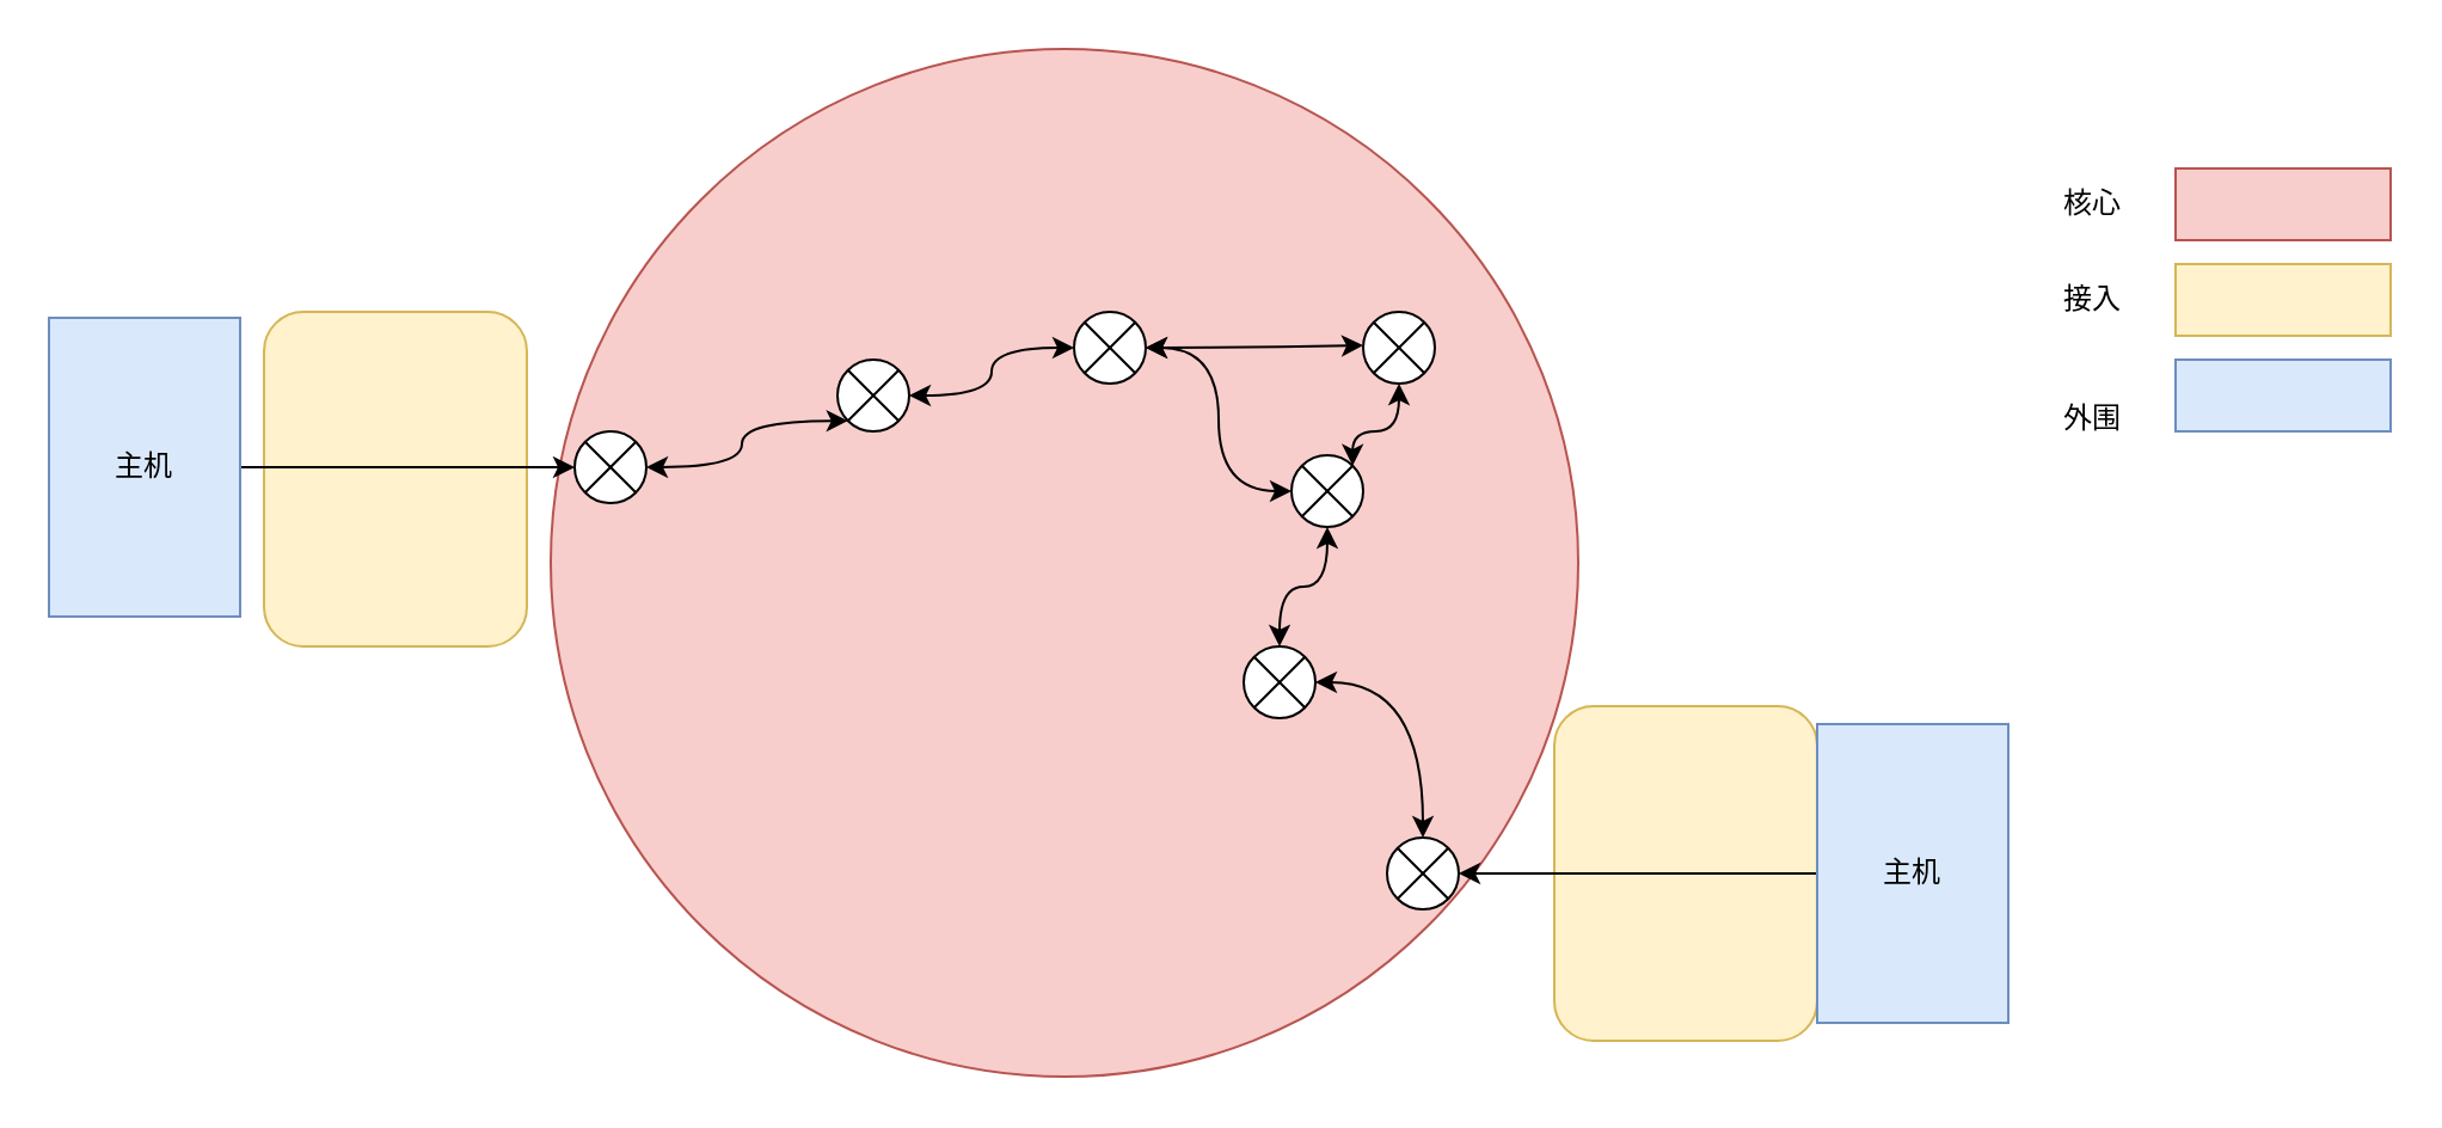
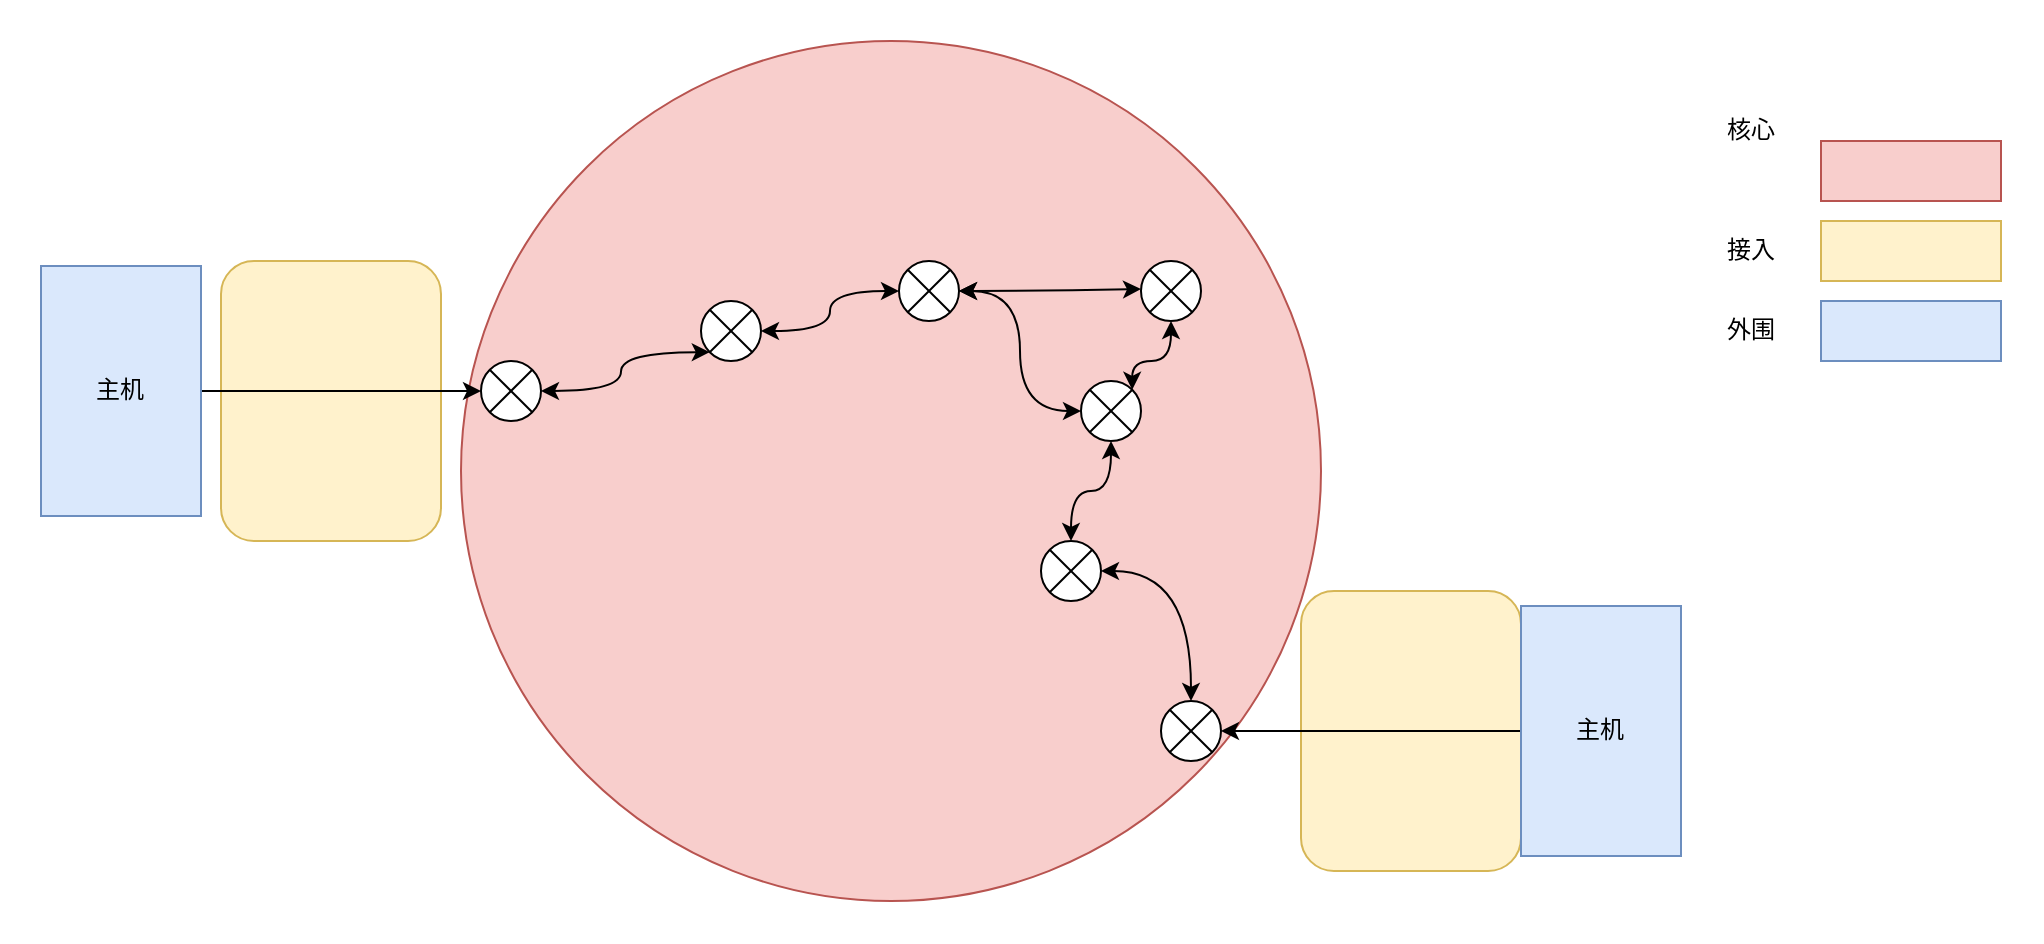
  <mxCell id="0" />
  <mxCell id="1" parent="0" />
  <mxCell id="2" value="" style="rounded=1;whiteSpace=wrap;html=1;fillColor=#fff2cc;strokeColor=#d6b656;" vertex="1" parent="1"><mxGeometry x="650" y="295" width="110" height="140" as="geometry" /></mxCell>
  <mxCell id="3" value="" style="rounded=1;whiteSpace=wrap;html=1;fillColor=#fff2cc;strokeColor=#d6b656;" vertex="1" parent="1"><mxGeometry x="110" y="130" width="110" height="140" as="geometry" /></mxCell>
  <mxCell id="4" value="" style="ellipse;whiteSpace=wrap;html=1;aspect=fixed;fillColor=#f8cecc;strokeColor=#b85450;" vertex="1" parent="1"><mxGeometry x="230" y="20" width="430" height="430" as="geometry" /></mxCell>
  <mxCell id="5" style="edgeStyle=orthogonalEdgeStyle;orthogonalLoop=1;jettySize=auto;html=1;entryX=0;entryY=1;entryDx=0;entryDy=0;startArrow=classic;startFill=1;curved=1;" edge="1" parent="1" source="6" target="8"><mxGeometry relative="1" as="geometry" /></mxCell>
  <mxCell id="6" value="" style="shape=sumEllipse;perimeter=ellipsePerimeter;whiteSpace=wrap;html=1;backgroundOutline=1;" vertex="1" parent="1"><mxGeometry x="240" y="180" width="30" height="30" as="geometry" /></mxCell>
  <mxCell id="7" style="edgeStyle=orthogonalEdgeStyle;orthogonalLoop=1;jettySize=auto;html=1;entryX=0;entryY=0.5;entryDx=0;entryDy=0;startArrow=classic;startFill=1;curved=1;" edge="1" parent="1" source="8" target="15"><mxGeometry relative="1" as="geometry" /></mxCell>
  <mxCell id="8" value="" style="shape=sumEllipse;perimeter=ellipsePerimeter;whiteSpace=wrap;html=1;backgroundOutline=1;" vertex="1" parent="1"><mxGeometry x="350" y="150" width="30" height="30" as="geometry" /></mxCell>
  <mxCell id="9" style="edgeStyle=orthogonalEdgeStyle;orthogonalLoop=1;jettySize=auto;html=1;entryX=0.5;entryY=0;entryDx=0;entryDy=0;startArrow=classic;startFill=1;curved=1;" edge="1" parent="1" source="10" target="11"><mxGeometry relative="1" as="geometry" /></mxCell>
  <mxCell id="10" value="" style="shape=sumEllipse;perimeter=ellipsePerimeter;whiteSpace=wrap;html=1;backgroundOutline=1;" vertex="1" parent="1"><mxGeometry x="520" y="270" width="30" height="30" as="geometry" /></mxCell>
  <mxCell id="11" value="" style="shape=sumEllipse;perimeter=ellipsePerimeter;whiteSpace=wrap;html=1;backgroundOutline=1;" vertex="1" parent="1"><mxGeometry x="580" y="350" width="30" height="30" as="geometry" /></mxCell>
  <mxCell id="12" style="edgeStyle=orthogonalEdgeStyle;orthogonalLoop=1;jettySize=auto;html=1;entryX=0.5;entryY=0;entryDx=0;entryDy=0;curved=1;startArrow=classic;startFill=1;" edge="1" parent="1" source="13" target="10"><mxGeometry relative="1" as="geometry" /></mxCell>
  <mxCell id="13" value="" style="shape=sumEllipse;perimeter=ellipsePerimeter;whiteSpace=wrap;html=1;backgroundOutline=1;" vertex="1" parent="1"><mxGeometry x="540" y="190" width="30" height="30" as="geometry" /></mxCell>
  <mxCell id="14" style="edgeStyle=orthogonalEdgeStyle;orthogonalLoop=1;jettySize=auto;html=1;entryX=0;entryY=0.5;entryDx=0;entryDy=0;curved=1;startArrow=classic;startFill=1;" edge="1" parent="1" source="15" target="13"><mxGeometry relative="1" as="geometry" /></mxCell>
  <mxCell id="15" value="" style="shape=sumEllipse;perimeter=ellipsePerimeter;whiteSpace=wrap;html=1;backgroundOutline=1;" vertex="1" parent="1"><mxGeometry x="449" y="130" width="30" height="30" as="geometry" /></mxCell>
  <mxCell id="16" style="edgeStyle=orthogonalEdgeStyle;orthogonalLoop=1;jettySize=auto;html=1;entryX=1;entryY=0;entryDx=0;entryDy=0;curved=1;startArrow=classic;startFill=1;" edge="1" parent="1" source="17" target="13"><mxGeometry relative="1" as="geometry" /></mxCell>
  <mxCell id="17" value="" style="shape=sumEllipse;perimeter=ellipsePerimeter;whiteSpace=wrap;html=1;backgroundOutline=1;" vertex="1" parent="1"><mxGeometry x="570" y="130" width="30" height="30" as="geometry" /></mxCell>
  <mxCell id="18" style="edgeStyle=orthogonalEdgeStyle;orthogonalLoop=1;jettySize=auto;html=1;startArrow=classic;startFill=1;curved=1;" edge="1" parent="1" source="15"><mxGeometry relative="1" as="geometry"><mxPoint x="570" y="144" as="targetPoint" /></mxGeometry></mxCell>
  <mxCell id="19" style="edgeStyle=orthogonalEdgeStyle;rounded=0;orthogonalLoop=1;jettySize=auto;html=1;entryX=0;entryY=0.5;entryDx=0;entryDy=0;" edge="1" parent="1" source="20" target="6"><mxGeometry relative="1" as="geometry" /></mxCell>
  <mxCell id="20" value="主机" style="rounded=0;whiteSpace=wrap;html=1;fillColor=#dae8fc;strokeColor=#6c8ebf;" vertex="1" parent="1"><mxGeometry x="20" y="132.5" width="80" height="125" as="geometry" /></mxCell>
  <mxCell id="21" style="edgeStyle=orthogonalEdgeStyle;rounded=0;orthogonalLoop=1;jettySize=auto;html=1;entryX=1;entryY=0.5;entryDx=0;entryDy=0;" edge="1" parent="1" source="22" target="11"><mxGeometry relative="1" as="geometry" /></mxCell>
  <mxCell id="22" value="主机" style="rounded=0;whiteSpace=wrap;html=1;fillColor=#dae8fc;strokeColor=#6c8ebf;" vertex="1" parent="1"><mxGeometry x="760" y="302.5" width="80" height="125" as="geometry" /></mxCell>
  <mxCell id="23" value="" style="rounded=0;whiteSpace=wrap;html=1;fillColor=#f8cecc;strokeColor=#b85450;" vertex="1" parent="1"><mxGeometry x="910" y="70" width="90" height="30" as="geometry" /></mxCell>
- <mxCell id="24" value="核心" style="text;html=1;align=center;verticalAlign=middle;resizable=0;points=[];autosize=1;strokeColor=none;fillColor=none;" vertex="1" parent="1"><mxGeometry x="850" y="70" width="50" height="30" as="geometry" /></mxCell>
+ <mxCell id="24" value="核心" style="text;html=1;align=center;verticalAlign=middle;resizable=0;points=[];autosize=1;strokeColor=none;fillColor=none;" vertex="1" parent="1"><mxGeometry x="850" y="50" width="50" height="30" as="geometry" /></mxCell>
  <mxCell id="25" value="" style="rounded=0;whiteSpace=wrap;html=1;fillColor=#fff2cc;strokeColor=#d6b656;" vertex="1" parent="1"><mxGeometry x="910" y="110" width="90" height="30" as="geometry" /></mxCell>
  <mxCell id="26" value="接入" style="text;html=1;align=center;verticalAlign=middle;resizable=0;points=[];autosize=1;strokeColor=none;fillColor=none;" vertex="1" parent="1"><mxGeometry x="850" y="110" width="50" height="30" as="geometry" /></mxCell>
  <mxCell id="27" value="" style="rounded=0;whiteSpace=wrap;html=1;fillColor=#dae8fc;strokeColor=#6c8ebf;" vertex="1" parent="1"><mxGeometry x="910" y="150" width="90" height="30" as="geometry" /></mxCell>
- <mxCell id="28" value="外围" style="text;html=1;align=center;verticalAlign=middle;resizable=0;points=[];autosize=1;strokeColor=none;fillColor=none;" vertex="1" parent="1"><mxGeometry x="850" y="160" width="50" height="30" as="geometry" /></mxCell>
+ <mxCell id="28" value="外围" style="text;html=1;align=center;verticalAlign=middle;resizable=0;points=[];autosize=1;strokeColor=none;fillColor=none;" vertex="1" parent="1"><mxGeometry x="850" y="150" width="50" height="30" as="geometry" /></mxCell>
